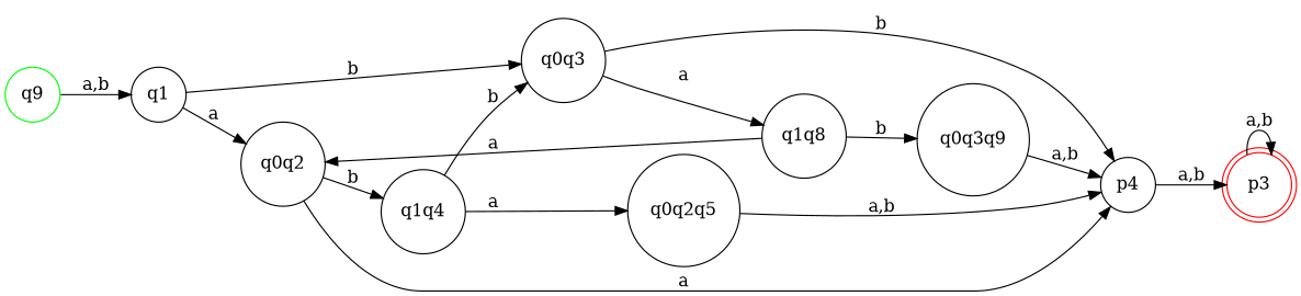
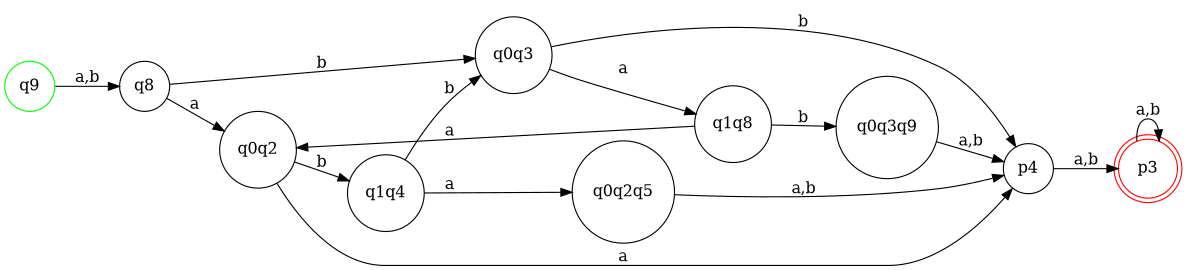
  digraph {
    rankdir=LR
    node [shape=circle]
    n1 [color=red label=p3 shape=doublecircle]
    n2 [color=green label=q9]
-   q1
+   q1 [label=q8]
    q0q2
    q0q3
    p4
    q1q4
    q1q8
    q0q2q5
    q0q3q9
    n1 -> n1 [label="a,b"]
    n2 -> q1 [label="a,b"]
    q1 -> q0q2 [label=a]
    q1 -> q0q3 [label=b]
    q0q2 -> p4 [label=a]
    q0q2 -> q1q4 [label=b]
    q0q3 -> p4 [label=b]
    q0q3 -> q1q8 [label=a]
    p4 -> n1 [label="a,b"]
    q1q4 -> q0q3 [label=b]
    q1q4 -> q0q2q5 [label=a]
    q1q8 -> q0q2 [label=a]
    q1q8 -> q0q3q9 [label=b]
    q0q2q5 -> p4 [label="a,b"]
    q0q3q9 -> p4 [label="a,b"]
  }
